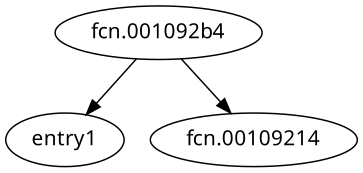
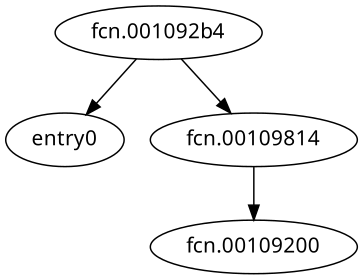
  digraph {
    fontname="Noto Sans"
    node [fontname="Noto Sans"]
    edge [fontname="Noto Sans"]
-   n1 [label=entry1]
+   n1 [label=entry0]
    n2 [label="fcn.001092b4"]
-   n3 [label="fcn.00109214"]
+   n3 [label="fcn.00109814"]
+   n4 [label="fcn.00109200"]
    n2 -> n1
    n2 -> n3
+   n3 -> n4
  }
